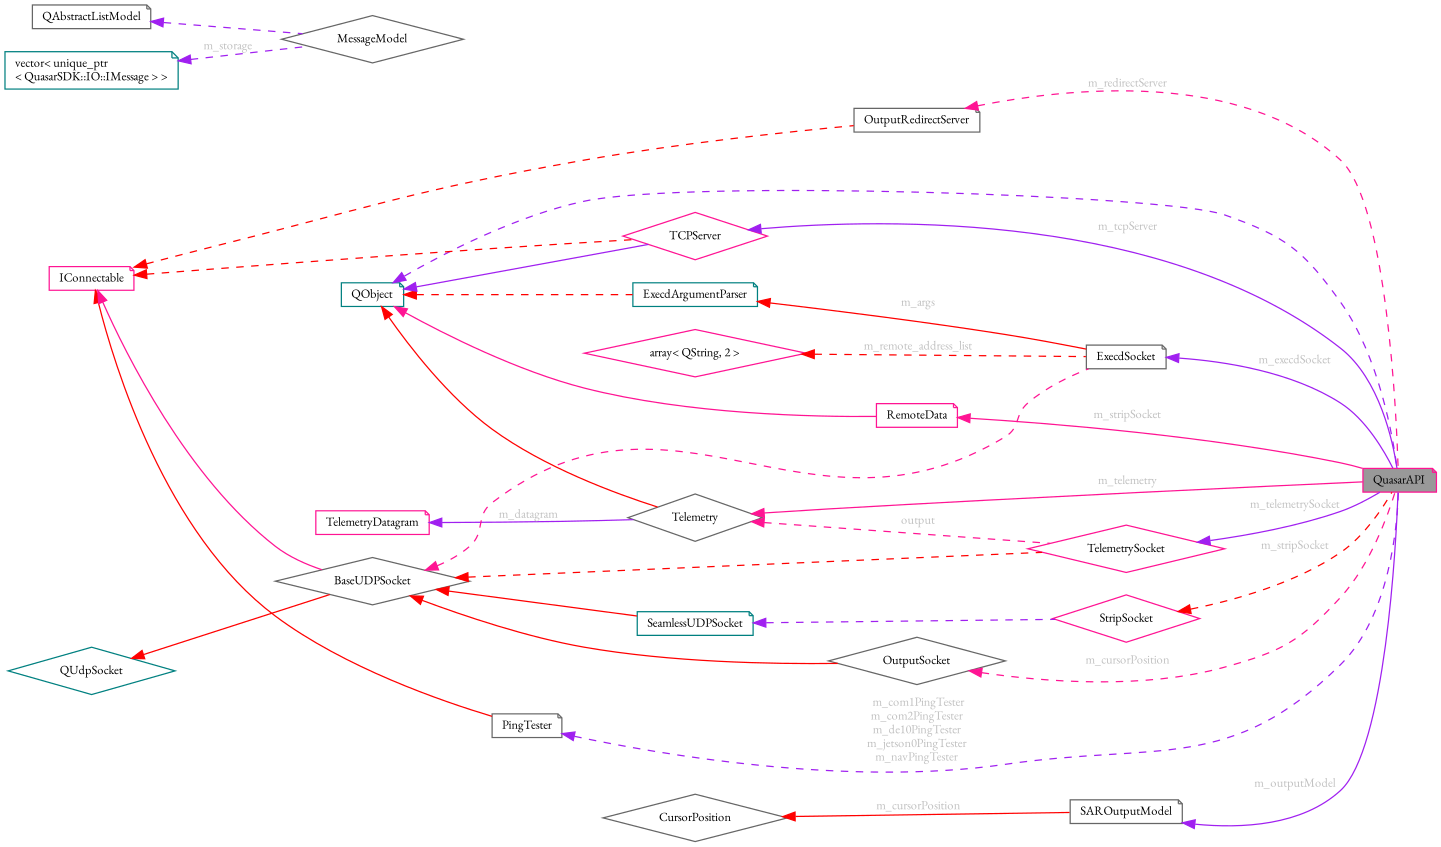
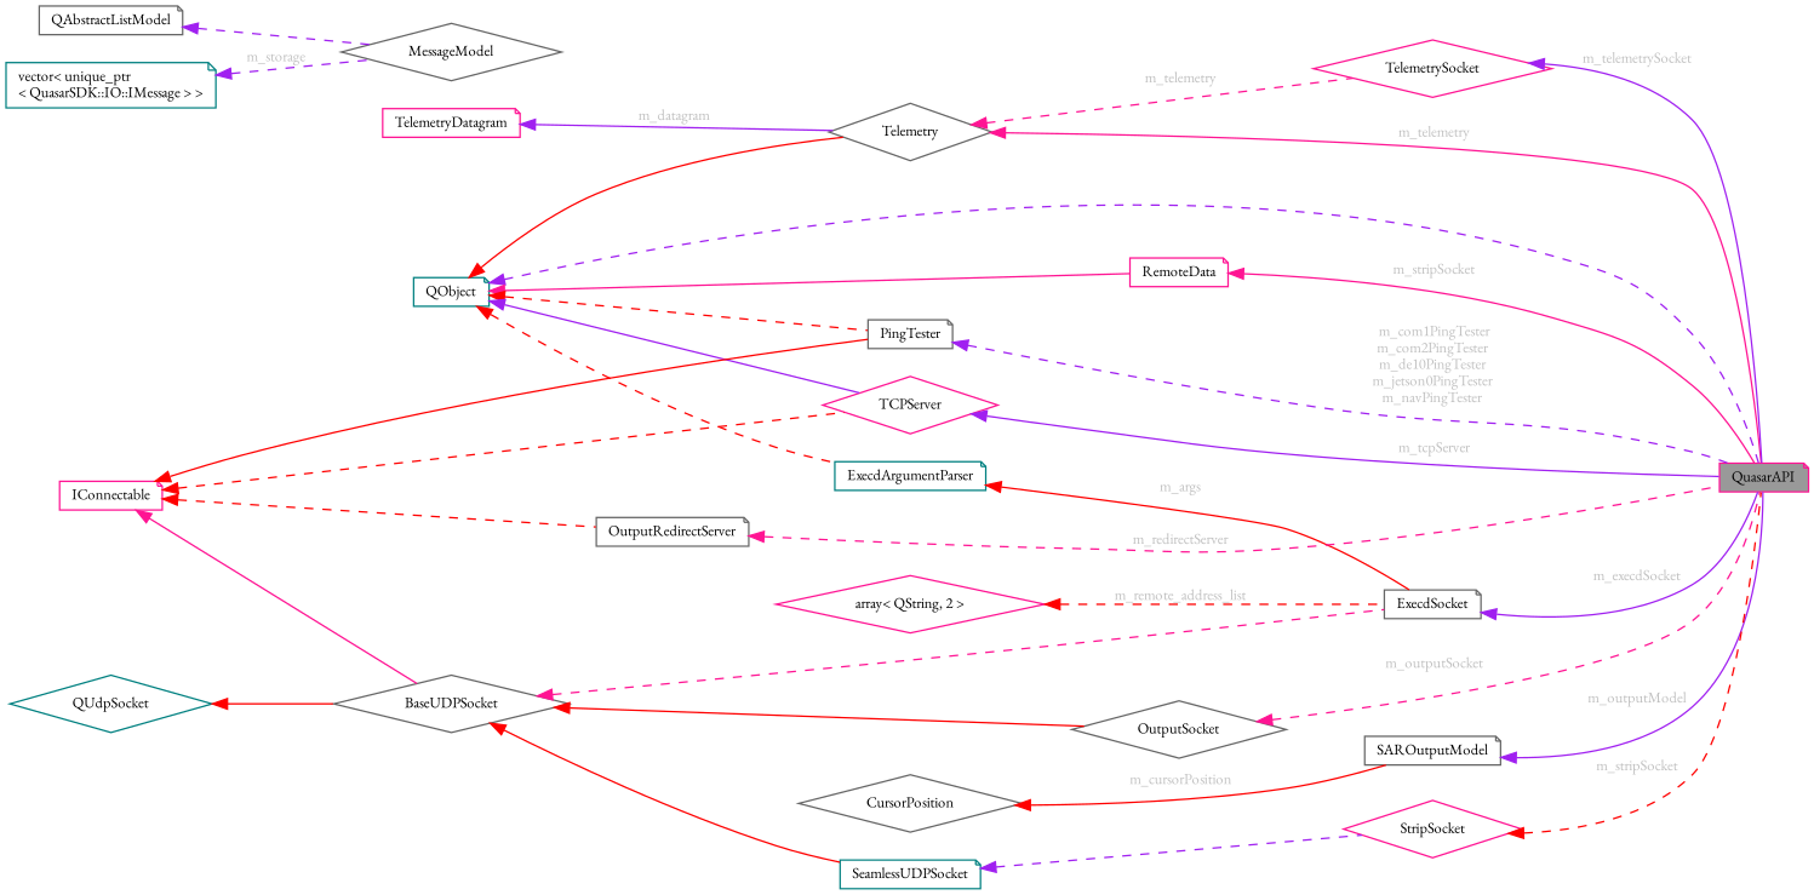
  digraph {
    fontname="EB Garamond"
    rankdir=LR
    node [color=gray40 fillcolor=white fontname="EB Garamond" fontsize=10 shape=note style=filled]
    edge [color=red dir=back fontname="EB Garamond" fontsize=10 labelfontname=Helvetica labelfontsize=10 style=solid]
    n1 [color=deeppink fillcolor=grey60 fontcolor=black height=0.2 label=QuasarAPI width=0.4]
    n2 [color=teal height=0.2 label=QObject width=0.4]
    n3 [height=0.2 label=Telemetry shape=diamond width=0.4]
    n4 [color=deeppink height=0.2 label=RemoteData width=0.4]
    n5 [height=0.2 label=PingTester width=0.4]
    n6 [color=teal height=0.2 label=ExecdArgumentParser width=0.4]
    n7 [color=deeppink height=0.2 label=TCPServer shape=diamond width=0.4]
    n8 [color=deeppink height=0.2 label=TelemetrySocket shape=diamond width=0.4]
    n9 [height=0.2 label=OutputRedirectServer width=0.4]
    n10 [height=0.2 label=ExecdSocket width=0.4]
    n11 [color=deeppink height=0.2 label=TelemetryDatagram width=0.4]
    n12 [height=0.2 label=SAROutputModel width=0.4]
    n13 [height=0.2 label=MessageModel shape=diamond width=0.4]
    n14 [height=0.2 label=QAbstractListModel width=0.4]
    n15 [color=teal height=0.2 label="vector\< unique_ptr\l\< QuasarSDK::IO::IMessage \> \>" width=0.4]
    n16 [height=0.2 label=CursorPosition shape=diamond width=0.4]
    n17 [color=deeppink height=0.2 label=IConnectable width=0.4]
    n18 [height=0.2 label=BaseUDPSocket shape=diamond width=0.4]
    n19 [height=0.2 label=OutputSocket shape=diamond width=0.4]
    n20 [color=teal height=0.2 label=SeamlessUDPSocket width=0.4]
    n21 [color=deeppink height=0.2 label=StripSocket shape=diamond width=0.4]
    n22 [color=teal height=0.2 label=QUdpSocket shape=diamond width=0.4]
    n23 [color=deeppink height=0.2 label="array\< QString, 2 \>" shape=diamond width=0.4]
    n2 -> n1 [color=purple style=dashed]
    n2 -> n3
    n2 -> n4 [color=deeppink]
+   n2 -> n5 [style=dashed]
    n2 -> n6 [style=dashed]
    n2 -> n7 [color=purple]
    n3 -> n1 [color=deeppink fontcolor=grey label=" m_telemetry"]
-   n3 -> n8 [color=deeppink fontcolor=grey label=" output" style=dashed]
+   n3 -> n8 [color=deeppink fontcolor=grey label=" m_telemetry" style=dashed]
    n4 -> n1 [color=deeppink fontcolor=grey label=" m_stripSocket"]
    n5 -> n1 [color=purple fontcolor=grey label=" m_com1PingTester\nm_com2PingTester\nm_de10PingTester\nm_jetson0PingTester\nm_navPingTester" style=dashed]
    n6 -> n10 [fontcolor=grey label=" m_args"]
    n7 -> n1 [color=purple fontcolor=grey label=" m_tcpServer"]
    n8 -> n1 [color=purple fontcolor=grey label=" m_telemetrySocket"]
    n9 -> n1 [color=deeppink fontcolor=grey label=" m_redirectServer" style=dashed]
    n10 -> n1 [color=purple fontcolor=grey label=" m_execdSocket"]
    n11 -> n3 [color=purple fontcolor=grey label=" m_datagram"]
    n12 -> n1 [color=purple fontcolor=grey label=" m_outputModel"]
    n14 -> n13 [color=purple style=dashed]
    n15 -> n13 [color=purple fontcolor=grey label=" m_storage" style=dashed]
    n16 -> n12 [fontcolor=grey label=" m_cursorPosition"]
    n17 -> n5
    n17 -> n7 [style=dashed]
    n17 -> n9 [style=dashed]
    n17 -> n18 [color=deeppink]
-   n18 -> n8 [style=dashed]
    n18 -> n10 [color=deeppink style=dashed]
    n18 -> n19
    n18 -> n20
-   n19 -> n1 [color=deeppink fontcolor=grey label=" m_cursorPosition" style=dashed]
+   n19 -> n1 [color=deeppink fontcolor=grey label=" m_outputSocket" style=dashed]
    n20 -> n21 [color=purple style=dashed]
    n21 -> n1 [fontcolor=grey label=" m_stripSocket" style=dashed]
    n22 -> n18
    n23 -> n10 [fontcolor=grey label=" m_remote_address_list" style=dashed]
  }
